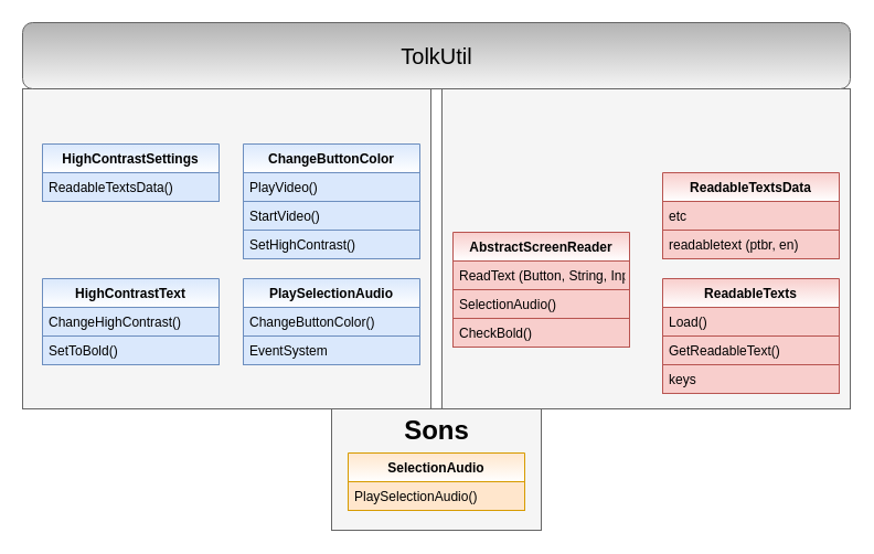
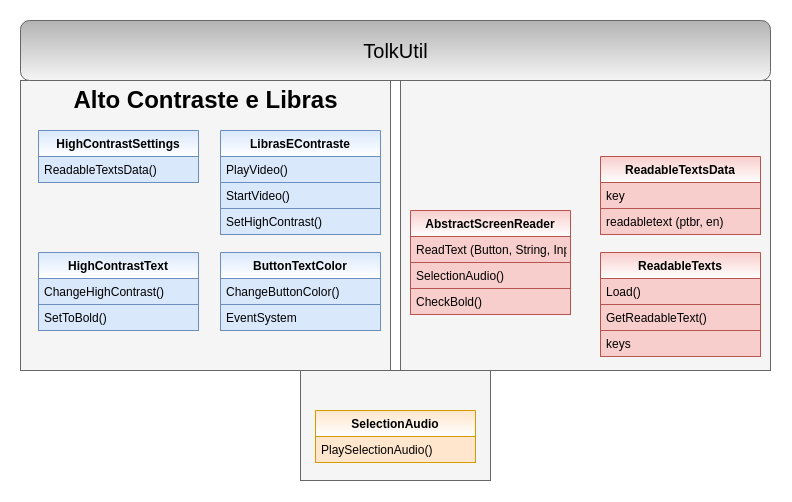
  <mxCell id="0" />
  <mxCell id="1" parent="0" />
  <mxCell id="2" value="" style="rounded=0;whiteSpace=wrap;html=1;shadow=0;comic=0;fillColor=#f5f5f5;strokeColor=#666666;fontColor=#333333;" vertex="1" parent="1"><mxGeometry x="300" y="370" width="190" height="110" as="geometry" /></mxCell>
  <mxCell id="3" value="" style="rounded=0;whiteSpace=wrap;html=1;shadow=0;comic=0;fillColor=#f5f5f5;strokeColor=#666666;fontColor=#333333;" vertex="1" parent="1"><mxGeometry x="400" y="80" width="370" height="290" as="geometry" /></mxCell>
  <mxCell id="4" value="" style="rounded=0;whiteSpace=wrap;html=1;fillColor=#f5f5f5;strokeColor=#666666;fontColor=#333333;" vertex="1" parent="1"><mxGeometry x="20" y="80" width="370" height="290" as="geometry" /></mxCell>
  <mxCell id="5" value="HighContrastText" style="swimlane;fontStyle=1;align=center;verticalAlign=top;childLayout=stackLayout;horizontal=1;startSize=26;horizontalStack=0;resizeParent=1;resizeParentMax=0;resizeLast=0;collapsible=1;marginBottom=0;fillColor=#dae8fc;strokeColor=#6c8ebf;gradientColor=#ffffff;" vertex="1" parent="1"><mxGeometry x="38" y="252" width="160" height="78" as="geometry" /></mxCell>
  <mxCell id="6" value="ChangeHighContrast()" style="text;strokeColor=#6c8ebf;fillColor=#dae8fc;align=left;verticalAlign=top;spacingLeft=4;spacingRight=4;overflow=hidden;rotatable=0;points=[[0,0.5],[1,0.5]];portConstraint=eastwest;" vertex="1" parent="5"><mxGeometry y="26" width="160" height="26" as="geometry" /></mxCell>
  <mxCell id="7" value="SetToBold()" style="text;strokeColor=#6c8ebf;fillColor=#dae8fc;align=left;verticalAlign=top;spacingLeft=4;spacingRight=4;overflow=hidden;rotatable=0;points=[[0,0.5],[1,0.5]];portConstraint=eastwest;" vertex="1" parent="5"><mxGeometry y="52" width="160" height="26" as="geometry" /></mxCell>
  <mxCell id="8" value="HighContrastSettings" style="swimlane;fontStyle=1;align=center;verticalAlign=top;childLayout=stackLayout;horizontal=1;startSize=26;horizontalStack=0;resizeParent=1;resizeParentMax=0;resizeLast=0;collapsible=1;marginBottom=0;fillColor=#dae8fc;strokeColor=#6c8ebf;gradientColor=#ffffff;" vertex="1" parent="1"><mxGeometry x="38" y="130" width="160" height="52" as="geometry" /></mxCell>
  <mxCell id="9" value="ReadableTextsData()" style="text;strokeColor=#6c8ebf;fillColor=#dae8fc;align=left;verticalAlign=top;spacingLeft=4;spacingRight=4;overflow=hidden;rotatable=0;points=[[0,0.5],[1,0.5]];portConstraint=eastwest;gradientColor=none;" vertex="1" parent="8"><mxGeometry y="26" width="160" height="26" as="geometry" /></mxCell>
- <mxCell id="10" value="ChangeButtonColor" style="swimlane;fontStyle=1;align=center;verticalAlign=top;childLayout=stackLayout;horizontal=1;startSize=26;horizontalStack=0;resizeParent=1;resizeParentMax=0;resizeLast=0;collapsible=1;marginBottom=0;fillColor=#dae8fc;strokeColor=#6c8ebf;gradientColor=#ffffff;" vertex="1" parent="1"><mxGeometry x="220" y="130" width="160" height="104" as="geometry" /></mxCell>
+ <mxCell id="10" value="LibrasEContraste" style="swimlane;fontStyle=1;align=center;verticalAlign=top;childLayout=stackLayout;horizontal=1;startSize=26;horizontalStack=0;resizeParent=1;resizeParentMax=0;resizeLast=0;collapsible=1;marginBottom=0;fillColor=#dae8fc;strokeColor=#6c8ebf;gradientColor=#ffffff;" vertex="1" parent="1"><mxGeometry x="220" y="130" width="160" height="104" as="geometry" /></mxCell>
  <mxCell id="11" value="PlayVideo()" style="text;strokeColor=#6c8ebf;fillColor=#dae8fc;align=left;verticalAlign=top;spacingLeft=4;spacingRight=4;overflow=hidden;rotatable=0;points=[[0,0.5],[1,0.5]];portConstraint=eastwest;" vertex="1" parent="10"><mxGeometry y="26" width="160" height="26" as="geometry" /></mxCell>
  <mxCell id="12" value="StartVideo()" style="text;strokeColor=#6c8ebf;fillColor=#dae8fc;align=left;verticalAlign=top;spacingLeft=4;spacingRight=4;overflow=hidden;rotatable=0;points=[[0,0.5],[1,0.5]];portConstraint=eastwest;" vertex="1" parent="10"><mxGeometry y="52" width="160" height="26" as="geometry" /></mxCell>
  <mxCell id="13" value="SetHighContrast()" style="text;strokeColor=#6c8ebf;fillColor=#dae8fc;align=left;verticalAlign=top;spacingLeft=4;spacingRight=4;overflow=hidden;rotatable=0;points=[[0,0.5],[1,0.5]];portConstraint=eastwest;" vertex="1" parent="10"><mxGeometry y="78" width="160" height="26" as="geometry" /></mxCell>
  <mxCell id="14" value="SelectionAudio" style="swimlane;fontStyle=1;align=center;verticalAlign=top;childLayout=stackLayout;horizontal=1;startSize=26;horizontalStack=0;resizeParent=1;resizeParentMax=0;resizeLast=0;collapsible=1;marginBottom=0;fillColor=#ffe6cc;strokeColor=#d79b00;rounded=0;shadow=0;glass=0;gradientColor=#ffffff;" vertex="1" parent="1"><mxGeometry x="315" y="410" width="160" height="52" as="geometry" /></mxCell>
  <mxCell id="15" value="PlaySelectionAudio()" style="text;strokeColor=#d79b00;fillColor=#ffe6cc;align=left;verticalAlign=top;spacingLeft=4;spacingRight=4;overflow=hidden;rotatable=0;points=[[0,0.5],[1,0.5]];portConstraint=eastwest;rounded=0;" vertex="1" parent="14"><mxGeometry y="26" width="160" height="26" as="geometry" /></mxCell>
  <mxCell id="16" value="AbstractScreenReader" style="swimlane;fontStyle=1;align=center;verticalAlign=top;childLayout=stackLayout;horizontal=1;startSize=26;horizontalStack=0;resizeParent=1;resizeParentMax=0;resizeLast=0;collapsible=1;marginBottom=0;fillColor=#f8cecc;strokeColor=#b85450;gradientColor=#ffffff;" vertex="1" parent="1"><mxGeometry x="410" y="210" width="160" height="104" as="geometry" /></mxCell>
  <mxCell id="17" value="ReadText (Button, String, Input, etc)" style="text;strokeColor=#b85450;fillColor=#f8cecc;align=left;verticalAlign=top;spacingLeft=4;spacingRight=4;overflow=hidden;rotatable=0;points=[[0,0.5],[1,0.5]];portConstraint=eastwest;" vertex="1" parent="16"><mxGeometry y="26" width="160" height="26" as="geometry" /></mxCell>
  <mxCell id="18" value="SelectionAudio()" style="text;strokeColor=#b85450;fillColor=#f8cecc;align=left;verticalAlign=top;spacingLeft=4;spacingRight=4;overflow=hidden;rotatable=0;points=[[0,0.5],[1,0.5]];portConstraint=eastwest;" vertex="1" parent="16"><mxGeometry y="52" width="160" height="26" as="geometry" /></mxCell>
  <mxCell id="19" value="CheckBold()" style="text;strokeColor=#b85450;fillColor=#f8cecc;align=left;verticalAlign=top;spacingLeft=4;spacingRight=4;overflow=hidden;rotatable=0;points=[[0,0.5],[1,0.5]];portConstraint=eastwest;" vertex="1" parent="16"><mxGeometry y="78" width="160" height="26" as="geometry" /></mxCell>
  <mxCell id="20" value="ReadableTexts" style="swimlane;fontStyle=1;align=center;verticalAlign=top;childLayout=stackLayout;horizontal=1;startSize=26;horizontalStack=0;resizeParent=1;resizeParentMax=0;resizeLast=0;collapsible=1;marginBottom=0;fillColor=#f8cecc;strokeColor=#b85450;gradientColor=#ffffff;" vertex="1" parent="1"><mxGeometry x="600" y="252" width="160" height="104" as="geometry" /></mxCell>
  <mxCell id="21" value="Load()" style="text;strokeColor=#b85450;fillColor=#f8cecc;align=left;verticalAlign=top;spacingLeft=4;spacingRight=4;overflow=hidden;rotatable=0;points=[[0,0.5],[1,0.5]];portConstraint=eastwest;" vertex="1" parent="20"><mxGeometry y="26" width="160" height="26" as="geometry" /></mxCell>
  <mxCell id="22" value="GetReadableText()" style="text;strokeColor=#b85450;fillColor=#f8cecc;align=left;verticalAlign=top;spacingLeft=4;spacingRight=4;overflow=hidden;rotatable=0;points=[[0,0.5],[1,0.5]];portConstraint=eastwest;" vertex="1" parent="20"><mxGeometry y="52" width="160" height="26" as="geometry" /></mxCell>
  <mxCell id="23" value="keys" style="text;strokeColor=#b85450;fillColor=#f8cecc;align=left;verticalAlign=top;spacingLeft=4;spacingRight=4;overflow=hidden;rotatable=0;points=[[0,0.5],[1,0.5]];portConstraint=eastwest;" vertex="1" parent="20"><mxGeometry y="78" width="160" height="26" as="geometry" /></mxCell>
  <mxCell id="24" value="ReadableTextsData" style="swimlane;fontStyle=1;align=center;verticalAlign=top;childLayout=stackLayout;horizontal=1;startSize=26;horizontalStack=0;resizeParent=1;resizeParentMax=0;resizeLast=0;collapsible=1;marginBottom=0;fillColor=#f8cecc;strokeColor=#b85450;gradientColor=#ffffff;" vertex="1" parent="1"><mxGeometry x="600" y="156" width="160" height="78" as="geometry" /></mxCell>
- <mxCell id="25" value="etc" style="text;strokeColor=#b85450;fillColor=#f8cecc;align=left;verticalAlign=top;spacingLeft=4;spacingRight=4;overflow=hidden;rotatable=0;points=[[0,0.5],[1,0.5]];portConstraint=eastwest;" vertex="1" parent="24"><mxGeometry y="26" width="160" height="26" as="geometry" /></mxCell>
+ <mxCell id="25" value="key" style="text;strokeColor=#b85450;fillColor=#f8cecc;align=left;verticalAlign=top;spacingLeft=4;spacingRight=4;overflow=hidden;rotatable=0;points=[[0,0.5],[1,0.5]];portConstraint=eastwest;" vertex="1" parent="24"><mxGeometry y="26" width="160" height="26" as="geometry" /></mxCell>
  <mxCell id="26" value="readabletext (ptbr, en)" style="text;strokeColor=#b85450;fillColor=#f8cecc;align=left;verticalAlign=top;spacingLeft=4;spacingRight=4;overflow=hidden;rotatable=0;points=[[0,0.5],[1,0.5]];portConstraint=eastwest;" vertex="1" parent="24"><mxGeometry y="52" width="160" height="26" as="geometry" /></mxCell>
  <mxCell id="27" value="&lt;font style=&quot;font-size: 20px&quot;&gt;TolkUtil&lt;/font&gt;" style="html=1;fillColor=#f5f5f5;strokeColor=#666666;gradientColor=#b3b3b3;gradientDirection=north;rounded=1;" vertex="1" parent="1"><mxGeometry x="20" y="20" width="750" height="60" as="geometry" /></mxCell>
- <mxCell id="28" value="PlaySelectionAudio" style="swimlane;fontStyle=1;align=center;verticalAlign=top;childLayout=stackLayout;horizontal=1;startSize=26;horizontalStack=0;resizeParent=1;resizeParentMax=0;resizeLast=0;collapsible=1;marginBottom=0;fillColor=#dae8fc;strokeColor=#6c8ebf;gradientColor=#ffffff;swimlaneFillColor=none;rounded=0;shadow=0;comic=0;" vertex="1" parent="1"><mxGeometry x="220" y="252" width="160" height="78" as="geometry" /></mxCell>
+ <mxCell id="28" value="ButtonTextColor" style="swimlane;fontStyle=1;align=center;verticalAlign=top;childLayout=stackLayout;horizontal=1;startSize=26;horizontalStack=0;resizeParent=1;resizeParentMax=0;resizeLast=0;collapsible=1;marginBottom=0;fillColor=#dae8fc;strokeColor=#6c8ebf;gradientColor=#ffffff;swimlaneFillColor=none;rounded=0;shadow=0;comic=0;" vertex="1" parent="1"><mxGeometry x="220" y="252" width="160" height="78" as="geometry" /></mxCell>
  <mxCell id="29" value="ChangeButtonColor()" style="text;strokeColor=#6c8ebf;fillColor=#dae8fc;align=left;verticalAlign=top;spacingLeft=4;spacingRight=4;overflow=hidden;rotatable=0;points=[[0,0.5],[1,0.5]];portConstraint=eastwest;" vertex="1" parent="28"><mxGeometry y="26" width="160" height="26" as="geometry" /></mxCell>
  <mxCell id="30" value="EventSystem" style="text;strokeColor=#6c8ebf;fillColor=#dae8fc;align=left;verticalAlign=top;spacingLeft=4;spacingRight=4;overflow=hidden;rotatable=0;points=[[0,0.5],[1,0.5]];portConstraint=eastwest;" vertex="1" parent="28"><mxGeometry y="52" width="160" height="26" as="geometry" /></mxCell>
- <mxCell id="32" value="Sons" style="text;strokeColor=none;fillColor=none;html=1;fontSize=24;fontStyle=1;verticalAlign=middle;align=center;rounded=0;shadow=0;comic=0;" vertex="1" parent="1"><mxGeometry x="300" y="370" width="190" height="40" as="geometry" /></mxCell>
+ <mxCell id="31" value="Alto Contraste e Libras" style="text;strokeColor=none;fillColor=none;html=1;fontSize=24;fontStyle=1;verticalAlign=middle;align=center;" vertex="1" parent="1"><mxGeometry x="20" y="80" width="370" height="40" as="geometry" /></mxCell>
